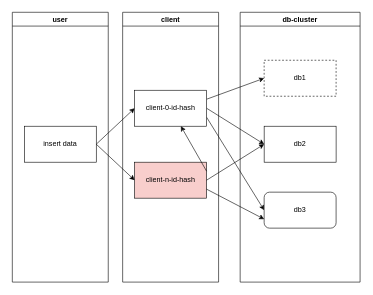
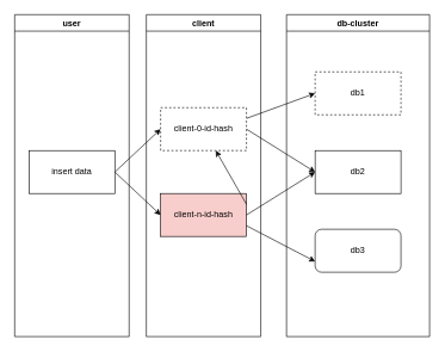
  <mxCell id="0" />
  <mxCell id="1" parent="0" />
  <mxCell id="2" style="rounded=0;orthogonalLoop=1;jettySize=auto;html=1;exitX=1;exitY=0.5;exitDx=0;exitDy=0;entryX=0;entryY=0.5;entryDx=0;entryDy=0;" parent="1" source="7" target="9" edge="1"><mxGeometry relative="1" as="geometry" /></mxCell>
  <mxCell id="3" style="edgeStyle=none;rounded=0;orthogonalLoop=1;jettySize=auto;html=1;exitX=1;exitY=0.25;exitDx=0;exitDy=0;entryX=0;entryY=0.5;entryDx=0;entryDy=0;" parent="1" source="9" target="16" edge="1"><mxGeometry relative="1" as="geometry" /></mxCell>
  <mxCell id="4" style="edgeStyle=none;rounded=0;orthogonalLoop=1;jettySize=auto;html=1;exitX=1;exitY=0.5;exitDx=0;exitDy=0;entryX=0;entryY=0.5;entryDx=0;entryDy=0;" parent="1" source="9" target="17" edge="1"><mxGeometry relative="1" as="geometry" /></mxCell>
- <mxCell id="5" style="edgeStyle=none;rounded=0;orthogonalLoop=1;jettySize=auto;html=1;exitX=1;exitY=0.75;exitDx=0;exitDy=0;entryX=0;entryY=0.5;entryDx=0;entryDy=0;" parent="1" source="9" target="18" edge="1"><mxGeometry relative="1" as="geometry" /></mxCell>
  <mxCell id="6" value="user" style="swimlane;" parent="1" vertex="1"><mxGeometry x="20" y="20" width="160" height="450" as="geometry"><mxRectangle x="70" y="10" width="60" height="23" as="alternateBounds" /></mxGeometry></mxCell>
  <mxCell id="7" value="insert data" style="rounded=0;whiteSpace=wrap;html=1;" parent="6" vertex="1"><mxGeometry x="20" y="190" width="120" height="60" as="geometry" /></mxCell>
  <mxCell id="8" value="client" style="swimlane;" parent="1" vertex="1"><mxGeometry x="204" y="20" width="160" height="450" as="geometry"><mxRectangle x="254" y="10" width="60" height="23" as="alternateBounds" /></mxGeometry></mxCell>
- <mxCell id="9" value="client-0-id-hash" style="rounded=0;whiteSpace=wrap;html=1;" parent="8" vertex="1"><mxGeometry x="20" y="130" width="120" height="60" as="geometry" /></mxCell>
+ <mxCell id="9" value="client-0-id-hash" style="rounded=0;whiteSpace=wrap;html=1;dashed=1;" parent="8" vertex="1"><mxGeometry x="20" y="130" width="120" height="60" as="geometry" /></mxCell>
  <mxCell id="10" value="client-n-id-hash" style="rounded=0;whiteSpace=wrap;html=1;fillColor=#f8cecc;" parent="8" vertex="1"><mxGeometry x="20" y="250" width="120" height="60" as="geometry" /></mxCell>
  <mxCell id="11" style="edgeStyle=none;rounded=0;orthogonalLoop=1;jettySize=auto;html=1;exitX=1;exitY=0.5;exitDx=0;exitDy=0;entryX=0;entryY=0.5;entryDx=0;entryDy=0;" parent="1" source="7" target="10" edge="1"><mxGeometry relative="1" as="geometry" /></mxCell>
  <mxCell id="12" style="edgeStyle=none;rounded=0;orthogonalLoop=1;jettySize=auto;html=1;exitX=1;exitY=0.25;exitDx=0;exitDy=0;" parent="1" source="10" target="9" edge="1"><mxGeometry relative="1" as="geometry" /></mxCell>
  <mxCell id="13" style="edgeStyle=none;rounded=0;orthogonalLoop=1;jettySize=auto;html=1;exitX=1;exitY=0.5;exitDx=0;exitDy=0;entryX=0;entryY=0.5;entryDx=0;entryDy=0;" parent="1" source="10" target="17" edge="1"><mxGeometry relative="1" as="geometry" /></mxCell>
  <mxCell id="14" style="edgeStyle=none;rounded=0;orthogonalLoop=1;jettySize=auto;html=1;exitX=1;exitY=0.75;exitDx=0;exitDy=0;entryX=0;entryY=0.75;entryDx=0;entryDy=0;" parent="1" source="10" target="18" edge="1"><mxGeometry relative="1" as="geometry" /></mxCell>
  <mxCell id="15" value="db-cluster" style="swimlane;" parent="1" vertex="1"><mxGeometry x="400" y="20" width="200" height="450" as="geometry" /></mxCell>
  <mxCell id="16" value="db1" style="rounded=0;whiteSpace=wrap;html=1;dashed=1;" parent="15" vertex="1"><mxGeometry x="40" y="80" width="120" height="60" as="geometry" /></mxCell>
  <mxCell id="17" value="db2" style="rounded=0;whiteSpace=wrap;html=1;" parent="15" vertex="1"><mxGeometry x="40" y="190" width="120" height="60" as="geometry" /></mxCell>
  <mxCell id="18" value="db3" style="whiteSpace=wrap;html=1;rounded=1;" parent="15" vertex="1"><mxGeometry x="40" y="300" width="120" height="60" as="geometry" /></mxCell>
